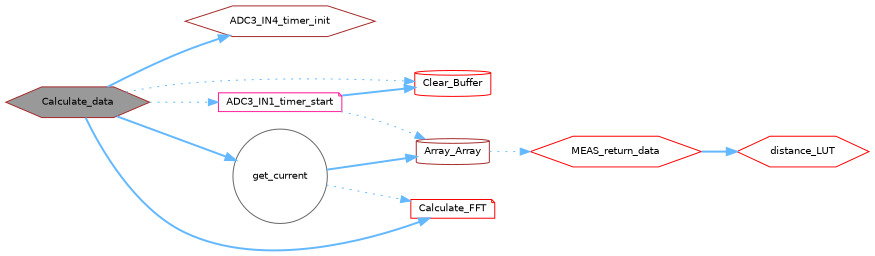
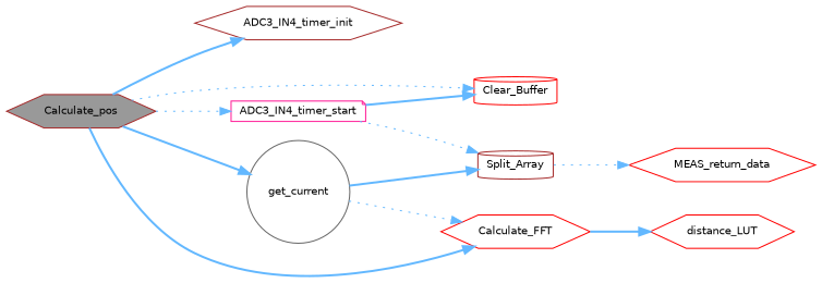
  digraph {
    rankdir=LR
    node [color=red fillcolor=white fontname=Helvetica fontsize=10 shape=hexagon style=filled]
    edge [color=steelblue1 fontname=Helvetica fontsize=10 labelfontname=Helvetica labelfontsize=10 style=bold]
-   n1 [color=brown fillcolor=grey60 fontcolor=black height=0.2 label=Calculate_data width=0.4]
+   n1 [color=brown fillcolor=grey60 fontcolor=black height=0.2 label=Calculate_pos width=0.4]
    n2 [color=brown height=0.2 label=ADC3_IN4_timer_init width=0.4]
-   n3 [color=deeppink height=0.2 label=ADC3_IN1_timer_start shape=note width=0.4]
-   n4 [height=0.2 label=Calculate_FFT shape=note width=0.4]
+   n3 [color=deeppink height=0.2 label=ADC3_IN4_timer_start shape=note width=0.4]
+   n4 [height=0.2 label=Calculate_FFT width=0.4]
    n5 [height=0.2 label=Clear_Buffer shape=cylinder width=0.4]
    n6 [color=gray40 height=0.2 label=get_current shape=circle width=0.4]
-   n7 [color=brown height=0.2 label=Array_Array shape=cylinder width=0.4]
+   n7 [color=brown height=0.2 label=Split_Array shape=cylinder width=0.4]
    n8 [height=0.2 label=distance_LUT width=0.4]
    n9 [height=0.2 label=MEAS_return_data width=0.4]
    n1 -> n2
    n1 -> n3 [style=dotted]
    n1 -> n4
    n1 -> n5 [style=dotted]
    n1 -> n6
    n3 -> n5
    n3 -> n7 [style=dotted]
-   n9 -> n8
+   n4 -> n8
    n6 -> n4 [style=dotted]
    n6 -> n7
    n7 -> n9 [style=dotted]
  }
